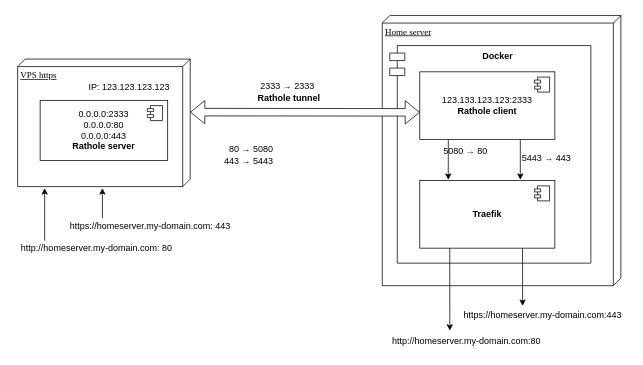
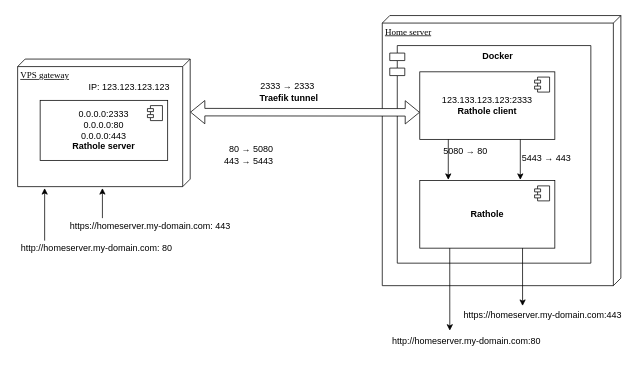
  <mxCell id="0" />
  <mxCell id="1" parent="0" />
- <mxCell id="2" value="VPS https" style="verticalAlign=top;align=left;spacingTop=8;spacingLeft=2;spacingRight=12;shape=cube;size=10;direction=south;fontStyle=4;html=1;rounded=0;shadow=0;comic=0;labelBackgroundColor=none;strokeWidth=1;fontFamily=Verdana;fontSize=12" vertex="1" parent="1"><mxGeometry x="23" y="78" width="230" height="170" as="geometry" /></mxCell>
+ <mxCell id="2" value="VPS gateway" style="verticalAlign=top;align=left;spacingTop=8;spacingLeft=2;spacingRight=12;shape=cube;size=10;direction=south;fontStyle=4;html=1;rounded=0;shadow=0;comic=0;labelBackgroundColor=none;strokeWidth=1;fontFamily=Verdana;fontSize=12" vertex="1" parent="1"><mxGeometry x="23" y="78" width="230" height="170" as="geometry" /></mxCell>
  <mxCell id="3" value="Home server" style="verticalAlign=top;align=left;spacingTop=8;spacingLeft=2;spacingRight=12;shape=cube;size=10;direction=south;fontStyle=4;html=1;rounded=0;shadow=0;comic=0;labelBackgroundColor=none;strokeWidth=1;fontFamily=Verdana;fontSize=12" vertex="1" parent="1"><mxGeometry x="509" y="20" width="318" height="360" as="geometry" /></mxCell>
  <mxCell id="4" value="&lt;div align=&quot;center&quot;&gt;0.0.0.0:2333&lt;br&gt;&lt;/div&gt;&lt;div align=&quot;center&quot;&gt;0.0.0.0:80&lt;br&gt;&lt;/div&gt;&lt;div align=&quot;center&quot;&gt;0.0.0.0:443&lt;/div&gt;&lt;div align=&quot;center&quot;&gt;&lt;b&gt;Rathole server&lt;/b&gt;&lt;/div&gt;" style="html=1;dropTarget=0;whiteSpace=wrap;align=center;" vertex="1" parent="1"><mxGeometry x="53" y="133" width="170" height="80" as="geometry" /></mxCell>
  <mxCell id="5" value="" style="shape=module;jettyWidth=8;jettyHeight=4;" vertex="1" parent="4"><mxGeometry x="1" width="20" height="20" relative="1" as="geometry"><mxPoint x="-27" y="7" as="offset" /></mxGeometry></mxCell>
  <mxCell id="6" value="&lt;div&gt;http://homeserver.my-domain.com:80&lt;/div&gt;" style="text;html=1;align=center;verticalAlign=middle;whiteSpace=wrap;rounded=0;" vertex="1" parent="1"><mxGeometry x="518" y="444" width="207" height="20" as="geometry" /></mxCell>
- <mxCell id="7" value="Rathole tunnel" style="text;html=1;align=center;verticalAlign=middle;whiteSpace=wrap;rounded=0;fontStyle=1" vertex="1" parent="1"><mxGeometry x="336" y="121" width="98" height="18" as="geometry" /></mxCell>
+ <mxCell id="7" value="Traefik tunnel" style="text;html=1;align=center;verticalAlign=middle;whiteSpace=wrap;rounded=0;fontStyle=1" vertex="1" parent="1"><mxGeometry x="336" y="121" width="98" height="18" as="geometry" /></mxCell>
  <mxCell id="8" value="Docker" style="shape=module;align=left;spacingLeft=20;align=center;verticalAlign=top;whiteSpace=wrap;html=1;fontStyle=1" vertex="1" parent="1"><mxGeometry x="519" y="60" width="268" height="290" as="geometry" /></mxCell>
  <mxCell id="9" value="123.133.123.123:2333&lt;br&gt;&lt;b&gt;Rathole client&lt;/b&gt;" style="html=1;dropTarget=0;whiteSpace=wrap;" vertex="1" parent="1"><mxGeometry x="559" y="95" width="180" height="90" as="geometry" /></mxCell>
  <mxCell id="10" value="" style="shape=module;jettyWidth=8;jettyHeight=4;" vertex="1" parent="9"><mxGeometry x="1" width="20" height="20" relative="1" as="geometry"><mxPoint x="-27" y="7" as="offset" /></mxGeometry></mxCell>
- <mxCell id="11" value="&lt;b&gt;Traefik&lt;/b&gt;" style="html=1;dropTarget=0;whiteSpace=wrap;" vertex="1" parent="1"><mxGeometry x="559" y="240" width="180" height="90" as="geometry" /></mxCell>
+ <mxCell id="11" value="&lt;b&gt;Rathole&lt;/b&gt;" style="html=1;dropTarget=0;whiteSpace=wrap;" vertex="1" parent="1"><mxGeometry x="559" y="240" width="180" height="90" as="geometry" /></mxCell>
  <mxCell id="12" value="" style="shape=module;jettyWidth=8;jettyHeight=4;" vertex="1" parent="11"><mxGeometry x="1" width="20" height="20" relative="1" as="geometry"><mxPoint x="-27" y="7" as="offset" /></mxGeometry></mxCell>
  <mxCell id="13" value="" style="endArrow=classic;html=1;rounded=0;exitX=0.133;exitY=1.033;exitDx=0;exitDy=0;exitPerimeter=0;" edge="1" parent="1"><mxGeometry width="50" height="50" relative="1" as="geometry"><mxPoint x="598.94" y="329.97" as="sourcePoint" /><mxPoint x="599" y="440" as="targetPoint" /></mxGeometry></mxCell>
  <mxCell id="14" value="5080 → 80" style="text;html=1;align=center;verticalAlign=middle;whiteSpace=wrap;rounded=0;" vertex="1" parent="1"><mxGeometry x="586" y="191" width="68" height="20" as="geometry" /></mxCell>
  <mxCell id="15" value="" style="endArrow=classic;html=1;rounded=0;horizontal=0;entryX=0.172;entryY=-0.011;entryDx=0;entryDy=0;entryPerimeter=0;" edge="1" parent="1"><mxGeometry width="50" height="50" relative="1" as="geometry"><mxPoint x="597" y="185" as="sourcePoint" /><mxPoint x="596.96" y="239" as="targetPoint" /></mxGeometry></mxCell>
  <mxCell id="16" value="" style="shape=flexArrow;endArrow=classic;startArrow=classic;html=1;rounded=0;exitX=0.416;exitY=-0.004;exitDx=0;exitDy=0;exitPerimeter=0;entryX=0.006;entryY=0.6;entryDx=0;entryDy=0;entryPerimeter=0;fillColor=default;" edge="1" parent="1"><mxGeometry width="100" height="100" relative="1" as="geometry"><mxPoint x="253" y="148.72" as="sourcePoint" /><mxPoint x="559.08" y="149" as="targetPoint" /></mxGeometry></mxCell>
  <mxCell id="17" value="&lt;div align=&quot;right&quot;&gt;80 → 5080&lt;br&gt;&lt;/div&gt;&lt;div align=&quot;right&quot;&gt;443 → 5443&lt;/div&gt;" style="text;html=1;align=right;verticalAlign=middle;whiteSpace=wrap;rounded=0;" vertex="1" parent="1"><mxGeometry x="287" y="186" width="79" height="40" as="geometry" /></mxCell>
  <mxCell id="18" value="&lt;div&gt;https://homeserver.my-domain.com:443&lt;/div&gt;" style="text;html=1;align=center;verticalAlign=middle;whiteSpace=wrap;rounded=0;" vertex="1" parent="1"><mxGeometry x="611" y="410" width="224" height="20" as="geometry" /></mxCell>
  <mxCell id="19" value="" style="endArrow=classic;html=1;rounded=0;exitX=0.133;exitY=1.033;exitDx=0;exitDy=0;exitPerimeter=0;" edge="1" parent="1"><mxGeometry width="50" height="50" relative="1" as="geometry"><mxPoint x="695.94" y="329.97" as="sourcePoint" /><mxPoint x="696" y="407" as="targetPoint" /></mxGeometry></mxCell>
  <mxCell id="20" value="5443&amp;nbsp;→ 443" style="text;html=1;align=center;verticalAlign=middle;whiteSpace=wrap;rounded=0;" vertex="1" parent="1"><mxGeometry x="687" y="201" width="82" height="20" as="geometry" /></mxCell>
  <mxCell id="21" value="" style="endArrow=classic;html=1;rounded=0;horizontal=0;entryX=0.172;entryY=-0.011;entryDx=0;entryDy=0;entryPerimeter=0;" edge="1" parent="1"><mxGeometry width="50" height="50" relative="1" as="geometry"><mxPoint x="693" y="185" as="sourcePoint" /><mxPoint x="692.96" y="239" as="targetPoint" /></mxGeometry></mxCell>
  <mxCell id="22" value="&lt;div&gt;http://homeserver.my-domain.com: 80&lt;/div&gt;" style="text;html=1;align=center;verticalAlign=middle;whiteSpace=wrap;rounded=0;" vertex="1" parent="1"><mxGeometry x="20" y="320.03" width="217" height="20" as="geometry" /></mxCell>
  <mxCell id="23" value="" style="endArrow=classic;html=1;rounded=0;" edge="1" parent="1"><mxGeometry width="50" height="50" relative="1" as="geometry"><mxPoint x="59" y="320" as="sourcePoint" /><mxPoint x="59" y="250" as="targetPoint" /></mxGeometry></mxCell>
  <mxCell id="24" value="&lt;div&gt;https://homeserver.my-domain.com: 443&lt;/div&gt;" style="text;html=1;align=center;verticalAlign=middle;whiteSpace=wrap;rounded=0;" vertex="1" parent="1"><mxGeometry x="85" y="291.03" width="230" height="20" as="geometry" /></mxCell>
  <mxCell id="25" value="" style="endArrow=classic;html=1;rounded=0;" edge="1" parent="1"><mxGeometry width="50" height="50" relative="1" as="geometry"><mxPoint x="136" y="290" as="sourcePoint" /><mxPoint x="136" y="250" as="targetPoint" /></mxGeometry></mxCell>
  <mxCell id="26" value="&lt;div align=&quot;right&quot;&gt;2333 → 2333&lt;br&gt;&lt;/div&gt;" style="text;html=1;align=right;verticalAlign=middle;whiteSpace=wrap;rounded=0;" vertex="1" parent="1"><mxGeometry x="342" y="104" width="79" height="20" as="geometry" /></mxCell>
  <mxCell id="27" value="IP: 123.123.123.123" style="text;html=1;align=right;verticalAlign=middle;whiteSpace=wrap;rounded=0;" vertex="1" parent="1"><mxGeometry x="106" y="106" width="122" height="20" as="geometry" /></mxCell>
